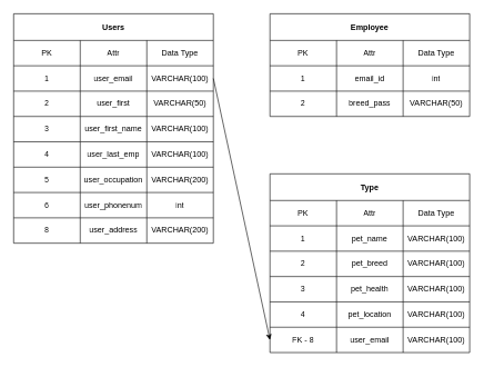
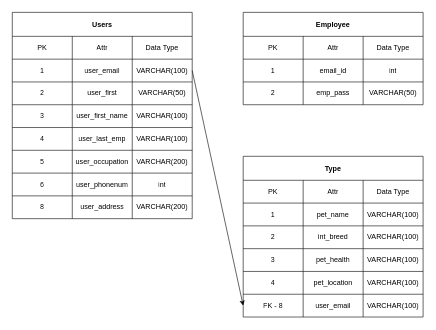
  <mxCell id="0" />
  <mxCell id="1" parent="0" />
  <mxCell id="2" value="Users" style="shape=table;startSize=40;container=1;collapsible=0;childLayout=tableLayout;fontStyle=1;align=center;fillColor=none;" parent="1" vertex="1"><mxGeometry x="20" y="20" width="300" height="344" as="geometry" /></mxCell>
  <mxCell id="3" value="" style="shape=tableRow;horizontal=0;startSize=0;swimlaneHead=0;swimlaneBody=0;top=0;left=0;bottom=0;right=0;collapsible=0;dropTarget=0;fillColor=none;points=[[0,0.5],[1,0.5]];portConstraint=eastwest;" parent="2" vertex="1"><mxGeometry y="40" width="300" height="38" as="geometry" /></mxCell>
  <mxCell id="4" value="PK" style="shape=partialRectangle;html=1;whiteSpace=wrap;connectable=0;fillColor=none;top=0;left=0;bottom=0;right=0;overflow=hidden;" parent="3" vertex="1"><mxGeometry width="100" height="38" as="geometry"><mxRectangle width="100" height="38" as="alternateBounds" /></mxGeometry></mxCell>
  <mxCell id="5" value="Attr" style="shape=partialRectangle;html=1;whiteSpace=wrap;connectable=0;fillColor=none;top=0;left=0;bottom=0;right=0;overflow=hidden;" parent="3" vertex="1"><mxGeometry x="100" width="100" height="38" as="geometry"><mxRectangle width="100" height="38" as="alternateBounds" /></mxGeometry></mxCell>
  <mxCell id="6" value="Data Type" style="shape=partialRectangle;html=1;whiteSpace=wrap;connectable=0;fillColor=none;top=0;left=0;bottom=0;right=0;overflow=hidden;" parent="3" vertex="1"><mxGeometry x="200" width="100" height="38" as="geometry"><mxRectangle width="100" height="38" as="alternateBounds" /></mxGeometry></mxCell>
  <mxCell id="7" value="" style="shape=tableRow;horizontal=0;startSize=0;swimlaneHead=0;swimlaneBody=0;top=0;left=0;bottom=0;right=0;collapsible=0;dropTarget=0;fillColor=none;points=[[0,0.5],[1,0.5]];portConstraint=eastwest;" parent="2" vertex="1"><mxGeometry y="78" width="300" height="38" as="geometry" /></mxCell>
  <mxCell id="8" value="1" style="shape=partialRectangle;html=1;whiteSpace=wrap;connectable=0;fillColor=none;top=0;left=0;bottom=0;right=0;overflow=hidden;" parent="7" vertex="1"><mxGeometry width="100" height="38" as="geometry"><mxRectangle width="100" height="38" as="alternateBounds" /></mxGeometry></mxCell>
  <mxCell id="9" value="user_email" style="shape=partialRectangle;html=1;whiteSpace=wrap;connectable=0;fillColor=none;top=0;left=0;bottom=0;right=0;overflow=hidden;" parent="7" vertex="1"><mxGeometry x="100" width="100" height="38" as="geometry"><mxRectangle width="100" height="38" as="alternateBounds" /></mxGeometry></mxCell>
  <mxCell id="10" value="&lt;font style=&quot;font-size: 12px;&quot;&gt;VARCHAR(100)&lt;/font&gt;" style="shape=partialRectangle;html=1;whiteSpace=wrap;connectable=0;fillColor=none;top=0;left=0;bottom=0;right=0;overflow=hidden;" parent="7" vertex="1"><mxGeometry x="200" width="100" height="38" as="geometry"><mxRectangle width="100" height="38" as="alternateBounds" /></mxGeometry></mxCell>
  <mxCell id="11" value="" style="shape=tableRow;horizontal=0;startSize=0;swimlaneHead=0;swimlaneBody=0;top=0;left=0;bottom=0;right=0;collapsible=0;dropTarget=0;fillColor=none;points=[[0,0.5],[1,0.5]];portConstraint=eastwest;" parent="2" vertex="1"><mxGeometry y="116" width="300" height="38" as="geometry" /></mxCell>
  <mxCell id="12" value="2" style="shape=partialRectangle;html=1;whiteSpace=wrap;connectable=0;fillColor=none;top=0;left=0;bottom=0;right=0;overflow=hidden;" parent="11" vertex="1"><mxGeometry width="100" height="38" as="geometry"><mxRectangle width="100" height="38" as="alternateBounds" /></mxGeometry></mxCell>
  <mxCell id="13" value="user_first" style="shape=partialRectangle;html=1;whiteSpace=wrap;connectable=0;fillColor=none;top=0;left=0;bottom=0;right=0;overflow=hidden;" parent="11" vertex="1"><mxGeometry x="100" width="100" height="38" as="geometry"><mxRectangle width="100" height="38" as="alternateBounds" /></mxGeometry></mxCell>
  <mxCell id="14" value="VARCHAR(50)" style="shape=partialRectangle;html=1;whiteSpace=wrap;connectable=0;fillColor=none;top=0;left=0;bottom=0;right=0;overflow=hidden;" parent="11" vertex="1"><mxGeometry x="200" width="100" height="38" as="geometry"><mxRectangle width="100" height="38" as="alternateBounds" /></mxGeometry></mxCell>
  <mxCell id="15" value="" style="shape=tableRow;horizontal=0;startSize=0;swimlaneHead=0;swimlaneBody=0;top=0;left=0;bottom=0;right=0;collapsible=0;dropTarget=0;fillColor=none;points=[[0,0.5],[1,0.5]];portConstraint=eastwest;" parent="2" vertex="1"><mxGeometry y="154" width="300" height="38" as="geometry" /></mxCell>
  <mxCell id="16" value="3" style="shape=partialRectangle;html=1;whiteSpace=wrap;connectable=0;fillColor=none;top=0;left=0;bottom=0;right=0;overflow=hidden;" parent="15" vertex="1"><mxGeometry width="100" height="38" as="geometry"><mxRectangle width="100" height="38" as="alternateBounds" /></mxGeometry></mxCell>
  <mxCell id="17" value="user_first_name" style="shape=partialRectangle;html=1;whiteSpace=wrap;connectable=0;fillColor=none;top=0;left=0;bottom=0;right=0;overflow=hidden;" parent="15" vertex="1"><mxGeometry x="100" width="100" height="38" as="geometry"><mxRectangle width="100" height="38" as="alternateBounds" /></mxGeometry></mxCell>
  <mxCell id="18" value="VARCHAR(100)" style="shape=partialRectangle;html=1;whiteSpace=wrap;connectable=0;fillColor=none;top=0;left=0;bottom=0;right=0;overflow=hidden;" parent="15" vertex="1"><mxGeometry x="200" width="100" height="38" as="geometry"><mxRectangle width="100" height="38" as="alternateBounds" /></mxGeometry></mxCell>
  <mxCell id="19" value="" style="shape=tableRow;horizontal=0;startSize=0;swimlaneHead=0;swimlaneBody=0;top=0;left=0;bottom=0;right=0;collapsible=0;dropTarget=0;fillColor=none;points=[[0,0.5],[1,0.5]];portConstraint=eastwest;" parent="2" vertex="1"><mxGeometry y="192" width="300" height="38" as="geometry" /></mxCell>
  <mxCell id="20" value="4" style="shape=partialRectangle;html=1;whiteSpace=wrap;connectable=0;fillColor=none;top=0;left=0;bottom=0;right=0;overflow=hidden;" parent="19" vertex="1"><mxGeometry width="100" height="38" as="geometry"><mxRectangle width="100" height="38" as="alternateBounds" /></mxGeometry></mxCell>
  <mxCell id="21" value="user_last_emp" style="shape=partialRectangle;html=1;whiteSpace=wrap;connectable=0;fillColor=none;top=0;left=0;bottom=0;right=0;overflow=hidden;" parent="19" vertex="1"><mxGeometry x="100" width="100" height="38" as="geometry"><mxRectangle width="100" height="38" as="alternateBounds" /></mxGeometry></mxCell>
  <mxCell id="22" value="VARCHAR(100)" style="shape=partialRectangle;html=1;whiteSpace=wrap;connectable=0;fillColor=none;top=0;left=0;bottom=0;right=0;overflow=hidden;" parent="19" vertex="1"><mxGeometry x="200" width="100" height="38" as="geometry"><mxRectangle width="100" height="38" as="alternateBounds" /></mxGeometry></mxCell>
  <mxCell id="23" value="" style="shape=tableRow;horizontal=0;startSize=0;swimlaneHead=0;swimlaneBody=0;top=0;left=0;bottom=0;right=0;collapsible=0;dropTarget=0;fillColor=none;points=[[0,0.5],[1,0.5]];portConstraint=eastwest;" parent="2" vertex="1"><mxGeometry y="230" width="300" height="38" as="geometry" /></mxCell>
  <mxCell id="24" value="5" style="shape=partialRectangle;html=1;whiteSpace=wrap;connectable=0;fillColor=none;top=0;left=0;bottom=0;right=0;overflow=hidden;" parent="23" vertex="1"><mxGeometry width="100" height="38" as="geometry"><mxRectangle width="100" height="38" as="alternateBounds" /></mxGeometry></mxCell>
  <mxCell id="25" value="user_occupation" style="shape=partialRectangle;html=1;whiteSpace=wrap;connectable=0;fillColor=none;top=0;left=0;bottom=0;right=0;overflow=hidden;" parent="23" vertex="1"><mxGeometry x="100" width="100" height="38" as="geometry"><mxRectangle width="100" height="38" as="alternateBounds" /></mxGeometry></mxCell>
  <mxCell id="26" value="VARCHAR(200)" style="shape=partialRectangle;html=1;whiteSpace=wrap;connectable=0;fillColor=none;top=0;left=0;bottom=0;right=0;overflow=hidden;" parent="23" vertex="1"><mxGeometry x="200" width="100" height="38" as="geometry"><mxRectangle width="100" height="38" as="alternateBounds" /></mxGeometry></mxCell>
  <mxCell id="27" value="" style="shape=tableRow;horizontal=0;startSize=0;swimlaneHead=0;swimlaneBody=0;top=0;left=0;bottom=0;right=0;collapsible=0;dropTarget=0;fillColor=none;points=[[0,0.5],[1,0.5]];portConstraint=eastwest;" parent="2" vertex="1"><mxGeometry y="268" width="300" height="38" as="geometry" /></mxCell>
  <mxCell id="28" value="6" style="shape=partialRectangle;html=1;whiteSpace=wrap;connectable=0;fillColor=none;top=0;left=0;bottom=0;right=0;overflow=hidden;" parent="27" vertex="1"><mxGeometry width="100" height="38" as="geometry"><mxRectangle width="100" height="38" as="alternateBounds" /></mxGeometry></mxCell>
  <mxCell id="29" value="user_phonenum" style="shape=partialRectangle;html=1;whiteSpace=wrap;connectable=0;fillColor=none;top=0;left=0;bottom=0;right=0;overflow=hidden;" parent="27" vertex="1"><mxGeometry x="100" width="100" height="38" as="geometry"><mxRectangle width="100" height="38" as="alternateBounds" /></mxGeometry></mxCell>
  <mxCell id="30" value="int" style="shape=partialRectangle;html=1;whiteSpace=wrap;connectable=0;fillColor=none;top=0;left=0;bottom=0;right=0;overflow=hidden;" parent="27" vertex="1"><mxGeometry x="200" width="100" height="38" as="geometry"><mxRectangle width="100" height="38" as="alternateBounds" /></mxGeometry></mxCell>
  <mxCell id="31" value="" style="shape=tableRow;horizontal=0;startSize=0;swimlaneHead=0;swimlaneBody=0;top=0;left=0;bottom=0;right=0;collapsible=0;dropTarget=0;fillColor=none;points=[[0,0.5],[1,0.5]];portConstraint=eastwest;" parent="2" vertex="1"><mxGeometry y="306" width="300" height="38" as="geometry" /></mxCell>
  <mxCell id="32" value="8" style="shape=partialRectangle;html=1;whiteSpace=wrap;connectable=0;fillColor=none;top=0;left=0;bottom=0;right=0;overflow=hidden;" parent="31" vertex="1"><mxGeometry width="100" height="38" as="geometry"><mxRectangle width="100" height="38" as="alternateBounds" /></mxGeometry></mxCell>
  <mxCell id="33" value="user_address" style="shape=partialRectangle;html=1;whiteSpace=wrap;connectable=0;fillColor=none;top=0;left=0;bottom=0;right=0;overflow=hidden;" parent="31" vertex="1"><mxGeometry x="100" width="100" height="38" as="geometry"><mxRectangle width="100" height="38" as="alternateBounds" /></mxGeometry></mxCell>
  <mxCell id="34" value="VARCHAR(200)" style="shape=partialRectangle;html=1;whiteSpace=wrap;connectable=0;fillColor=none;top=0;left=0;bottom=0;right=0;overflow=hidden;" parent="31" vertex="1"><mxGeometry x="200" width="100" height="38" as="geometry"><mxRectangle width="100" height="38" as="alternateBounds" /></mxGeometry></mxCell>
  <mxCell id="35" value="Employee" style="shape=table;startSize=40;container=1;collapsible=0;childLayout=tableLayout;fontStyle=1;align=center;fillColor=none;" parent="1" vertex="1"><mxGeometry x="405" y="20" width="300" height="154" as="geometry" /></mxCell>
  <mxCell id="36" value="" style="shape=tableRow;horizontal=0;startSize=0;swimlaneHead=0;swimlaneBody=0;top=0;left=0;bottom=0;right=0;collapsible=0;dropTarget=0;fillColor=none;points=[[0,0.5],[1,0.5]];portConstraint=eastwest;" parent="35" vertex="1"><mxGeometry y="40" width="300" height="38" as="geometry" /></mxCell>
  <mxCell id="37" value="PK" style="shape=partialRectangle;html=1;whiteSpace=wrap;connectable=0;fillColor=none;top=0;left=0;bottom=0;right=0;overflow=hidden;" parent="36" vertex="1"><mxGeometry width="100" height="38" as="geometry"><mxRectangle width="100" height="38" as="alternateBounds" /></mxGeometry></mxCell>
  <mxCell id="38" value="Attr" style="shape=partialRectangle;html=1;whiteSpace=wrap;connectable=0;fillColor=none;top=0;left=0;bottom=0;right=0;overflow=hidden;" parent="36" vertex="1"><mxGeometry x="100" width="100" height="38" as="geometry"><mxRectangle width="100" height="38" as="alternateBounds" /></mxGeometry></mxCell>
  <mxCell id="39" value="Data Type" style="shape=partialRectangle;html=1;whiteSpace=wrap;connectable=0;fillColor=none;top=0;left=0;bottom=0;right=0;overflow=hidden;" parent="36" vertex="1"><mxGeometry x="200" width="100" height="38" as="geometry"><mxRectangle width="100" height="38" as="alternateBounds" /></mxGeometry></mxCell>
  <mxCell id="40" value="" style="shape=tableRow;horizontal=0;startSize=0;swimlaneHead=0;swimlaneBody=0;top=0;left=0;bottom=0;right=0;collapsible=0;dropTarget=0;fillColor=none;points=[[0,0.5],[1,0.5]];portConstraint=eastwest;" parent="35" vertex="1"><mxGeometry y="78" width="300" height="38" as="geometry" /></mxCell>
  <mxCell id="41" value="1" style="shape=partialRectangle;html=1;whiteSpace=wrap;connectable=0;fillColor=none;top=0;left=0;bottom=0;right=0;overflow=hidden;" parent="40" vertex="1"><mxGeometry width="100" height="38" as="geometry"><mxRectangle width="100" height="38" as="alternateBounds" /></mxGeometry></mxCell>
  <mxCell id="42" value="email_id" style="shape=partialRectangle;html=1;whiteSpace=wrap;connectable=0;fillColor=none;top=0;left=0;bottom=0;right=0;overflow=hidden;" parent="40" vertex="1"><mxGeometry x="100" width="100" height="38" as="geometry"><mxRectangle width="100" height="38" as="alternateBounds" /></mxGeometry></mxCell>
  <mxCell id="43" value="int" style="shape=partialRectangle;html=1;whiteSpace=wrap;connectable=0;fillColor=none;top=0;left=0;bottom=0;right=0;overflow=hidden;" parent="40" vertex="1"><mxGeometry x="200" width="100" height="38" as="geometry"><mxRectangle width="100" height="38" as="alternateBounds" /></mxGeometry></mxCell>
  <mxCell id="44" value="" style="shape=tableRow;horizontal=0;startSize=0;swimlaneHead=0;swimlaneBody=0;top=0;left=0;bottom=0;right=0;collapsible=0;dropTarget=0;fillColor=none;points=[[0,0.5],[1,0.5]];portConstraint=eastwest;" parent="35" vertex="1"><mxGeometry y="116" width="300" height="38" as="geometry" /></mxCell>
  <mxCell id="45" value="2" style="shape=partialRectangle;html=1;whiteSpace=wrap;connectable=0;fillColor=none;top=0;left=0;bottom=0;right=0;overflow=hidden;" parent="44" vertex="1"><mxGeometry width="100" height="38" as="geometry"><mxRectangle width="100" height="38" as="alternateBounds" /></mxGeometry></mxCell>
- <mxCell id="46" value="breed_pass" style="shape=partialRectangle;html=1;whiteSpace=wrap;connectable=0;fillColor=none;top=0;left=0;bottom=0;right=0;overflow=hidden;" parent="44" vertex="1"><mxGeometry x="100" width="100" height="38" as="geometry"><mxRectangle width="100" height="38" as="alternateBounds" /></mxGeometry></mxCell>
+ <mxCell id="46" value="emp_pass" style="shape=partialRectangle;html=1;whiteSpace=wrap;connectable=0;fillColor=none;top=0;left=0;bottom=0;right=0;overflow=hidden;" parent="44" vertex="1"><mxGeometry x="100" width="100" height="38" as="geometry"><mxRectangle width="100" height="38" as="alternateBounds" /></mxGeometry></mxCell>
  <mxCell id="47" value="VARCHAR(50)" style="shape=partialRectangle;html=1;whiteSpace=wrap;connectable=0;fillColor=none;top=0;left=0;bottom=0;right=0;overflow=hidden;" parent="44" vertex="1"><mxGeometry x="200" width="100" height="38" as="geometry"><mxRectangle width="100" height="38" as="alternateBounds" /></mxGeometry></mxCell>
  <mxCell id="48" value="Type" style="shape=table;startSize=40;container=1;collapsible=0;childLayout=tableLayout;fontStyle=1;align=center;fillColor=none;" parent="1" vertex="1"><mxGeometry x="405" y="260" width="300" height="268" as="geometry" /></mxCell>
  <mxCell id="49" value="" style="shape=tableRow;horizontal=0;startSize=0;swimlaneHead=0;swimlaneBody=0;top=0;left=0;bottom=0;right=0;collapsible=0;dropTarget=0;fillColor=none;points=[[0,0.5],[1,0.5]];portConstraint=eastwest;" parent="48" vertex="1"><mxGeometry y="40" width="300" height="38" as="geometry" /></mxCell>
  <mxCell id="50" value="PK" style="shape=partialRectangle;html=1;whiteSpace=wrap;connectable=0;fillColor=none;top=0;left=0;bottom=0;right=0;overflow=hidden;" parent="49" vertex="1"><mxGeometry width="100" height="38" as="geometry"><mxRectangle width="100" height="38" as="alternateBounds" /></mxGeometry></mxCell>
  <mxCell id="51" value="Attr" style="shape=partialRectangle;html=1;whiteSpace=wrap;connectable=0;fillColor=none;top=0;left=0;bottom=0;right=0;overflow=hidden;" parent="49" vertex="1"><mxGeometry x="100" width="100" height="38" as="geometry"><mxRectangle width="100" height="38" as="alternateBounds" /></mxGeometry></mxCell>
  <mxCell id="52" value="Data Type" style="shape=partialRectangle;html=1;whiteSpace=wrap;connectable=0;fillColor=none;top=0;left=0;bottom=0;right=0;overflow=hidden;" parent="49" vertex="1"><mxGeometry x="200" width="100" height="38" as="geometry"><mxRectangle width="100" height="38" as="alternateBounds" /></mxGeometry></mxCell>
  <mxCell id="53" value="" style="shape=tableRow;horizontal=0;startSize=0;swimlaneHead=0;swimlaneBody=0;top=0;left=0;bottom=0;right=0;collapsible=0;dropTarget=0;fillColor=none;points=[[0,0.5],[1,0.5]];portConstraint=eastwest;" parent="48" vertex="1"><mxGeometry y="78" width="300" height="38" as="geometry" /></mxCell>
  <mxCell id="54" value="1" style="shape=partialRectangle;html=1;whiteSpace=wrap;connectable=0;fillColor=none;top=0;left=0;bottom=0;right=0;overflow=hidden;" parent="53" vertex="1"><mxGeometry width="100" height="38" as="geometry"><mxRectangle width="100" height="38" as="alternateBounds" /></mxGeometry></mxCell>
  <mxCell id="55" value="pet_name" style="shape=partialRectangle;html=1;whiteSpace=wrap;connectable=0;fillColor=none;top=0;left=0;bottom=0;right=0;overflow=hidden;" parent="53" vertex="1"><mxGeometry x="100" width="100" height="38" as="geometry"><mxRectangle width="100" height="38" as="alternateBounds" /></mxGeometry></mxCell>
  <mxCell id="56" value="&lt;font style=&quot;font-size: 12px;&quot;&gt;VARCHAR(100)&lt;/font&gt;" style="shape=partialRectangle;html=1;whiteSpace=wrap;connectable=0;fillColor=none;top=0;left=0;bottom=0;right=0;overflow=hidden;" parent="53" vertex="1"><mxGeometry x="200" width="100" height="38" as="geometry"><mxRectangle width="100" height="38" as="alternateBounds" /></mxGeometry></mxCell>
  <mxCell id="57" value="" style="shape=tableRow;horizontal=0;startSize=0;swimlaneHead=0;swimlaneBody=0;top=0;left=0;bottom=0;right=0;collapsible=0;dropTarget=0;fillColor=none;points=[[0,0.5],[1,0.5]];portConstraint=eastwest;" parent="48" vertex="1"><mxGeometry y="116" width="300" height="38" as="geometry" /></mxCell>
  <mxCell id="58" value="2" style="shape=partialRectangle;html=1;whiteSpace=wrap;connectable=0;fillColor=none;top=0;left=0;bottom=0;right=0;overflow=hidden;" parent="57" vertex="1"><mxGeometry width="100" height="38" as="geometry"><mxRectangle width="100" height="38" as="alternateBounds" /></mxGeometry></mxCell>
- <mxCell id="59" value="pet_breed" style="shape=partialRectangle;html=1;whiteSpace=wrap;connectable=0;fillColor=none;top=0;left=0;bottom=0;right=0;overflow=hidden;" parent="57" vertex="1"><mxGeometry x="100" width="100" height="38" as="geometry"><mxRectangle width="100" height="38" as="alternateBounds" /></mxGeometry></mxCell>
+ <mxCell id="59" value="int_breed" style="shape=partialRectangle;html=1;whiteSpace=wrap;connectable=0;fillColor=none;top=0;left=0;bottom=0;right=0;overflow=hidden;" parent="57" vertex="1"><mxGeometry x="100" width="100" height="38" as="geometry"><mxRectangle width="100" height="38" as="alternateBounds" /></mxGeometry></mxCell>
  <mxCell id="60" value="VARCHAR(100)" style="shape=partialRectangle;html=1;whiteSpace=wrap;connectable=0;fillColor=none;top=0;left=0;bottom=0;right=0;overflow=hidden;" parent="57" vertex="1"><mxGeometry x="200" width="100" height="38" as="geometry"><mxRectangle width="100" height="38" as="alternateBounds" /></mxGeometry></mxCell>
  <mxCell id="61" value="" style="shape=tableRow;horizontal=0;startSize=0;swimlaneHead=0;swimlaneBody=0;top=0;left=0;bottom=0;right=0;collapsible=0;dropTarget=0;fillColor=none;points=[[0,0.5],[1,0.5]];portConstraint=eastwest;" parent="48" vertex="1"><mxGeometry y="154" width="300" height="38" as="geometry" /></mxCell>
  <mxCell id="62" value="3" style="shape=partialRectangle;html=1;whiteSpace=wrap;connectable=0;fillColor=none;top=0;left=0;bottom=0;right=0;overflow=hidden;" parent="61" vertex="1"><mxGeometry width="100" height="38" as="geometry"><mxRectangle width="100" height="38" as="alternateBounds" /></mxGeometry></mxCell>
  <mxCell id="63" value="pet_health" style="shape=partialRectangle;html=1;whiteSpace=wrap;connectable=0;fillColor=none;top=0;left=0;bottom=0;right=0;overflow=hidden;" parent="61" vertex="1"><mxGeometry x="100" width="100" height="38" as="geometry"><mxRectangle width="100" height="38" as="alternateBounds" /></mxGeometry></mxCell>
  <mxCell id="64" value="VARCHAR(100)" style="shape=partialRectangle;html=1;whiteSpace=wrap;connectable=0;fillColor=none;top=0;left=0;bottom=0;right=0;overflow=hidden;" parent="61" vertex="1"><mxGeometry x="200" width="100" height="38" as="geometry"><mxRectangle width="100" height="38" as="alternateBounds" /></mxGeometry></mxCell>
  <mxCell id="65" value="" style="shape=tableRow;horizontal=0;startSize=0;swimlaneHead=0;swimlaneBody=0;top=0;left=0;bottom=0;right=0;collapsible=0;dropTarget=0;fillColor=none;points=[[0,0.5],[1,0.5]];portConstraint=eastwest;" parent="48" vertex="1"><mxGeometry y="192" width="300" height="38" as="geometry" /></mxCell>
  <mxCell id="66" value="4" style="shape=partialRectangle;html=1;whiteSpace=wrap;connectable=0;fillColor=none;top=0;left=0;bottom=0;right=0;overflow=hidden;" parent="65" vertex="1"><mxGeometry width="100" height="38" as="geometry"><mxRectangle width="100" height="38" as="alternateBounds" /></mxGeometry></mxCell>
  <mxCell id="67" value="pet_location" style="shape=partialRectangle;html=1;whiteSpace=wrap;connectable=0;fillColor=none;top=0;left=0;bottom=0;right=0;overflow=hidden;" parent="65" vertex="1"><mxGeometry x="100" width="100" height="38" as="geometry"><mxRectangle width="100" height="38" as="alternateBounds" /></mxGeometry></mxCell>
  <mxCell id="68" value="VARCHAR(100)" style="shape=partialRectangle;html=1;whiteSpace=wrap;connectable=0;fillColor=none;top=0;left=0;bottom=0;right=0;overflow=hidden;" parent="65" vertex="1"><mxGeometry x="200" width="100" height="38" as="geometry"><mxRectangle width="100" height="38" as="alternateBounds" /></mxGeometry></mxCell>
  <mxCell id="69" value="" style="shape=tableRow;horizontal=0;startSize=0;swimlaneHead=0;swimlaneBody=0;top=0;left=0;bottom=0;right=0;collapsible=0;dropTarget=0;fillColor=none;points=[[0,0.5],[1,0.5]];portConstraint=eastwest;" parent="48" vertex="1"><mxGeometry y="230" width="300" height="38" as="geometry" /></mxCell>
  <mxCell id="70" value="FK - 8" style="shape=partialRectangle;html=1;whiteSpace=wrap;connectable=0;fillColor=none;top=0;left=0;bottom=0;right=0;overflow=hidden;" parent="69" vertex="1"><mxGeometry width="100" height="38" as="geometry"><mxRectangle width="100" height="38" as="alternateBounds" /></mxGeometry></mxCell>
  <mxCell id="71" value="user_email" style="shape=partialRectangle;html=1;whiteSpace=wrap;connectable=0;fillColor=none;top=0;left=0;bottom=0;right=0;overflow=hidden;" parent="69" vertex="1"><mxGeometry x="100" width="100" height="38" as="geometry"><mxRectangle width="100" height="38" as="alternateBounds" /></mxGeometry></mxCell>
  <mxCell id="72" value="VARCHAR(100)" style="shape=partialRectangle;html=1;whiteSpace=wrap;connectable=0;fillColor=none;top=0;left=0;bottom=0;right=0;overflow=hidden;" parent="69" vertex="1"><mxGeometry x="200" width="100" height="38" as="geometry"><mxRectangle width="100" height="38" as="alternateBounds" /></mxGeometry></mxCell>
  <mxCell id="73" style="edgeStyle=none;html=1;exitX=1;exitY=0.5;exitDx=0;exitDy=0;entryX=0;entryY=0.5;entryDx=0;entryDy=0;" edge="1" parent="1" source="7" target="69"><mxGeometry relative="1" as="geometry" /></mxCell>
